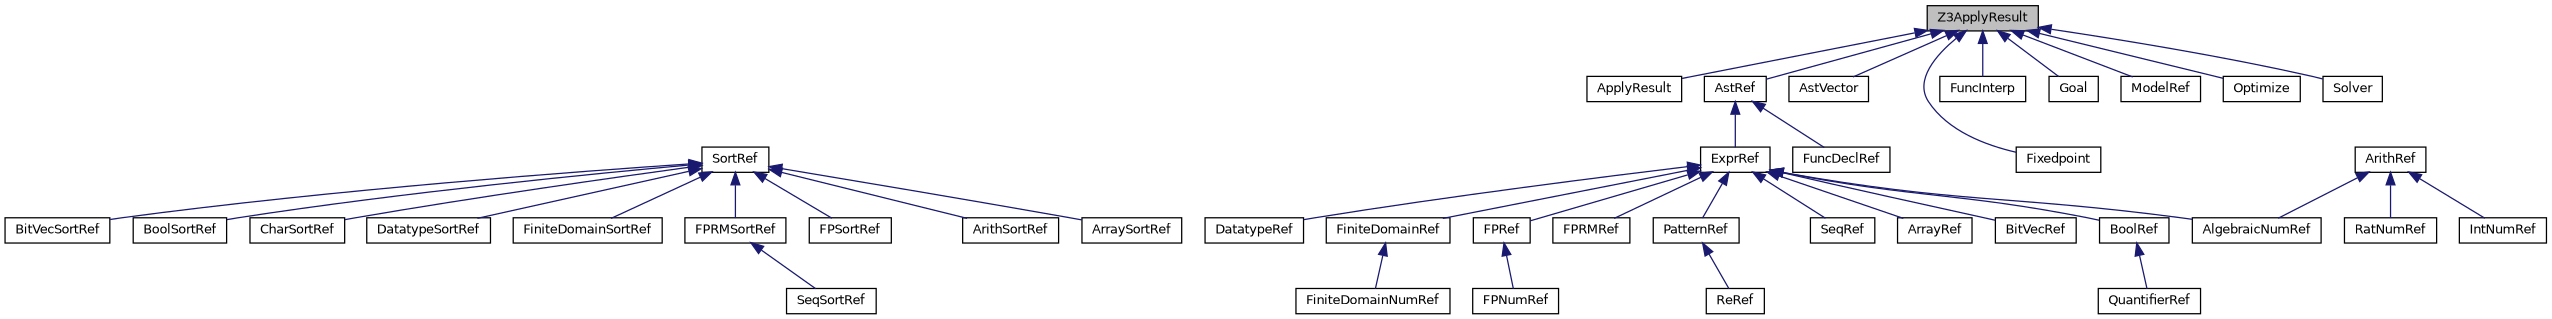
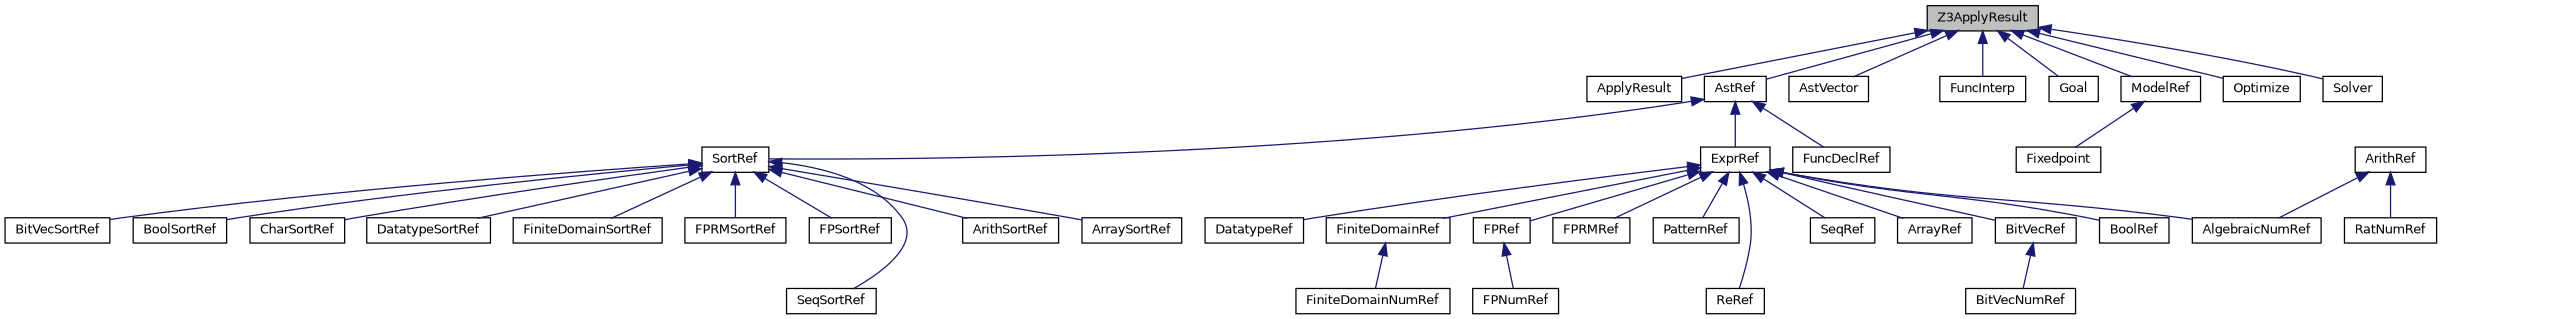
  digraph {
    rankdir=TB
    node [color=black fillcolor=white fontname=Helvetica fontsize=10 shape=record style=filled]
    edge [color=midnightblue dir=back fontname=Helvetica fontsize=10 labelfontname=Helvetica labelfontsize=10 style=solid]
    n1 [fillcolor=grey75 fontcolor=black height=0.2 label=Z3ApplyResult width=0.4]
    n2 [height=0.2 label=ApplyResult width=0.4]
    n3 [height=0.2 label=AstRef width=0.4]
    n4 [height=0.2 label=AstVector width=0.4]
    n5 [height=0.2 label=Fixedpoint width=0.4]
    n6 [height=0.2 label=FuncInterp width=0.4]
    n7 [height=0.2 label=Goal width=0.4]
    n8 [height=0.2 label=ModelRef width=0.4]
    n9 [height=0.2 label=Optimize width=0.4]
    n10 [height=0.2 label=Solver width=0.4]
    n11 [height=0.2 label=ExprRef width=0.4]
    n12 [height=0.2 label=FuncDeclRef width=0.4]
    n13 [height=0.2 label=SortRef width=0.4]
    n14 [height=0.2 label=ArrayRef width=0.4]
    n15 [height=0.2 label=BitVecRef width=0.4]
    n16 [height=0.2 label=BoolRef width=0.4]
    n17 [height=0.2 label=DatatypeRef width=0.4]
    n18 [height=0.2 label=FiniteDomainRef width=0.4]
    n19 [height=0.2 label=FPRef width=0.4]
    n20 [height=0.2 label=FPRMRef width=0.4]
    n21 [height=0.2 label=PatternRef width=0.4]
    n22 [height=0.2 label=ReRef width=0.4]
    n23 [height=0.2 label=SeqRef width=0.4]
    n24 [height=0.2 label=AlgebraicNumRef width=0.4]
    n25 [height=0.2 label=ArithSortRef width=0.4]
    n26 [height=0.2 label=ArraySortRef width=0.4]
    n27 [height=0.2 label=BitVecSortRef width=0.4]
    n28 [height=0.2 label=BoolSortRef width=0.4]
    n29 [height=0.2 label=CharSortRef width=0.4]
    n30 [height=0.2 label=DatatypeSortRef width=0.4]
    n31 [height=0.2 label=FiniteDomainSortRef width=0.4]
    n32 [height=0.2 label=FPRMSortRef width=0.4]
    n33 [height=0.2 label=FPSortRef width=0.4]
    n34 [height=0.2 label=SeqSortRef width=0.4]
    n35 [height=0.2 label=ArithRef width=0.4]
-   n36 [height=0.2 label=IntNumRef width=0.4]
    n37 [height=0.2 label=RatNumRef width=0.4]
-   n39 [height=0.2 label=QuantifierRef width=0.4]
+   n38 [height=0.2 label=BitVecNumRef width=0.4]
    n40 [height=0.2 label=FiniteDomainNumRef width=0.4]
    n41 [height=0.2 label=FPNumRef width=0.4]
    n1 -> n2
    n1 -> n3
    n1 -> n4
-   n1 -> n5
+   n8 -> n5
    n1 -> n6
    n1 -> n7
    n1 -> n8
    n1 -> n9
    n1 -> n10
    n3 -> n11
    n3 -> n12
+   n3 -> n13
    n11 -> n14
    n11 -> n15
    n11 -> n16
    n11 -> n17
    n11 -> n18
    n11 -> n19
    n11 -> n20
    n11 -> n21
-   n21 -> n22
+   n11 -> n22
    n11 -> n23
    n11 -> n24
    n13 -> n25
    n13 -> n26
    n13 -> n27
    n13 -> n28
    n13 -> n29
    n13 -> n30
    n13 -> n31
    n13 -> n32
    n13 -> n33
-   n32 -> n34
-   n16 -> n39
+   n13 -> n34
+   n15 -> n38
    n18 -> n40
    n19 -> n41
    n35 -> n24
-   n35 -> n36
    n35 -> n37
  }
